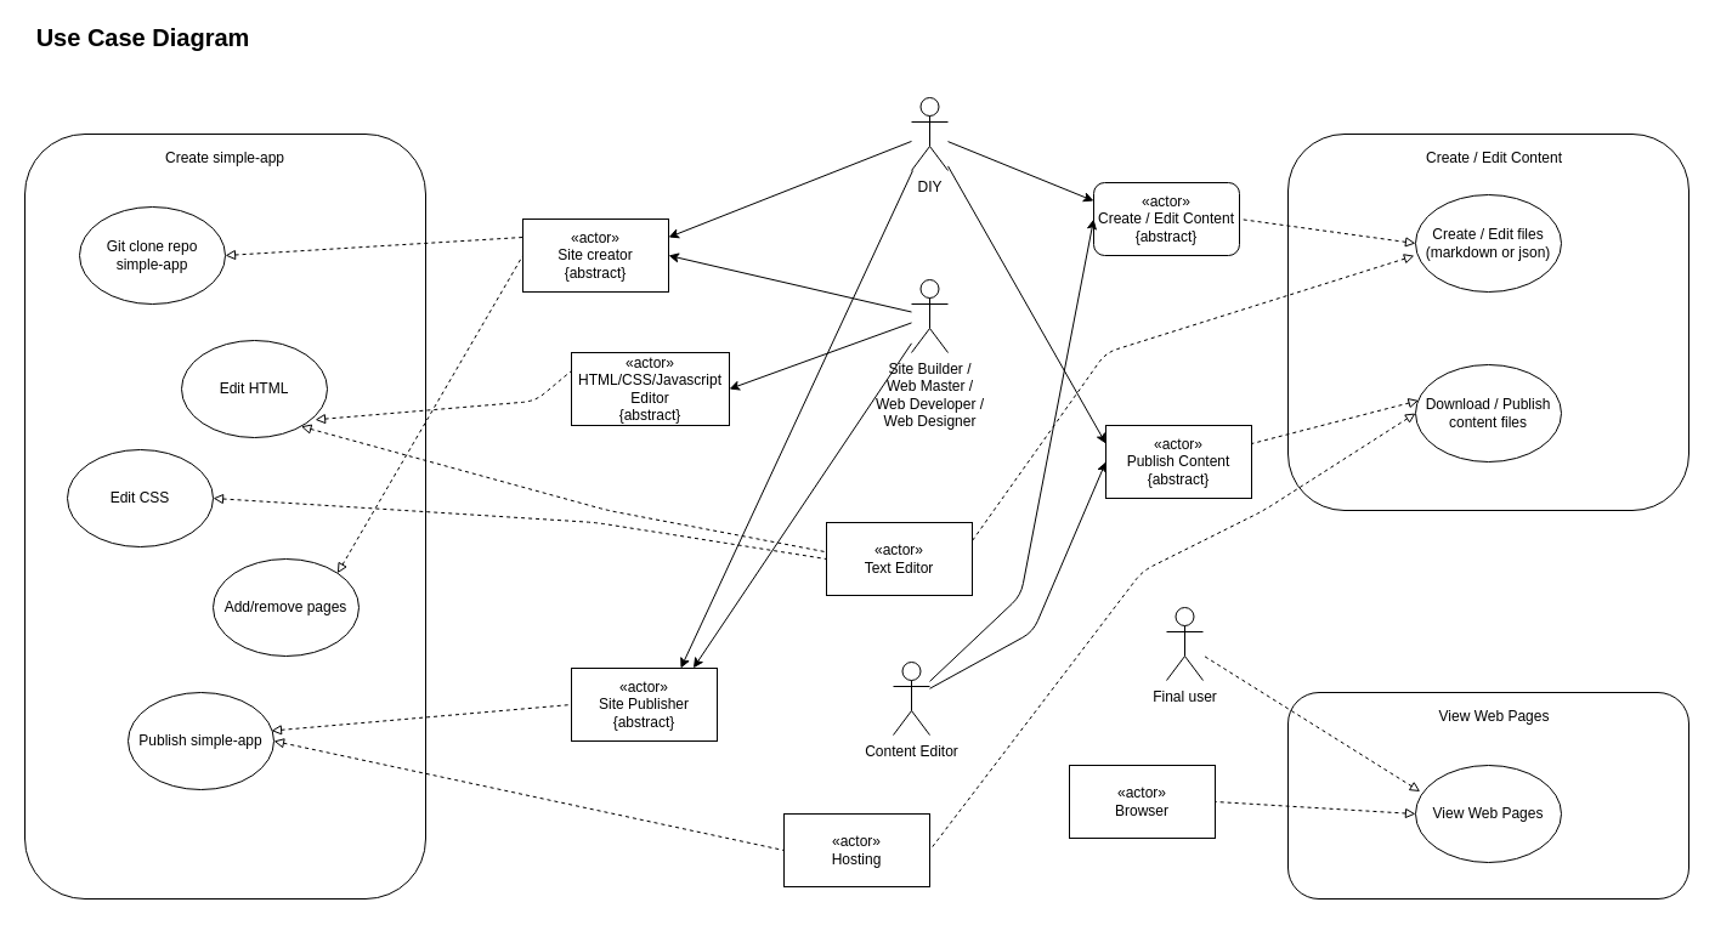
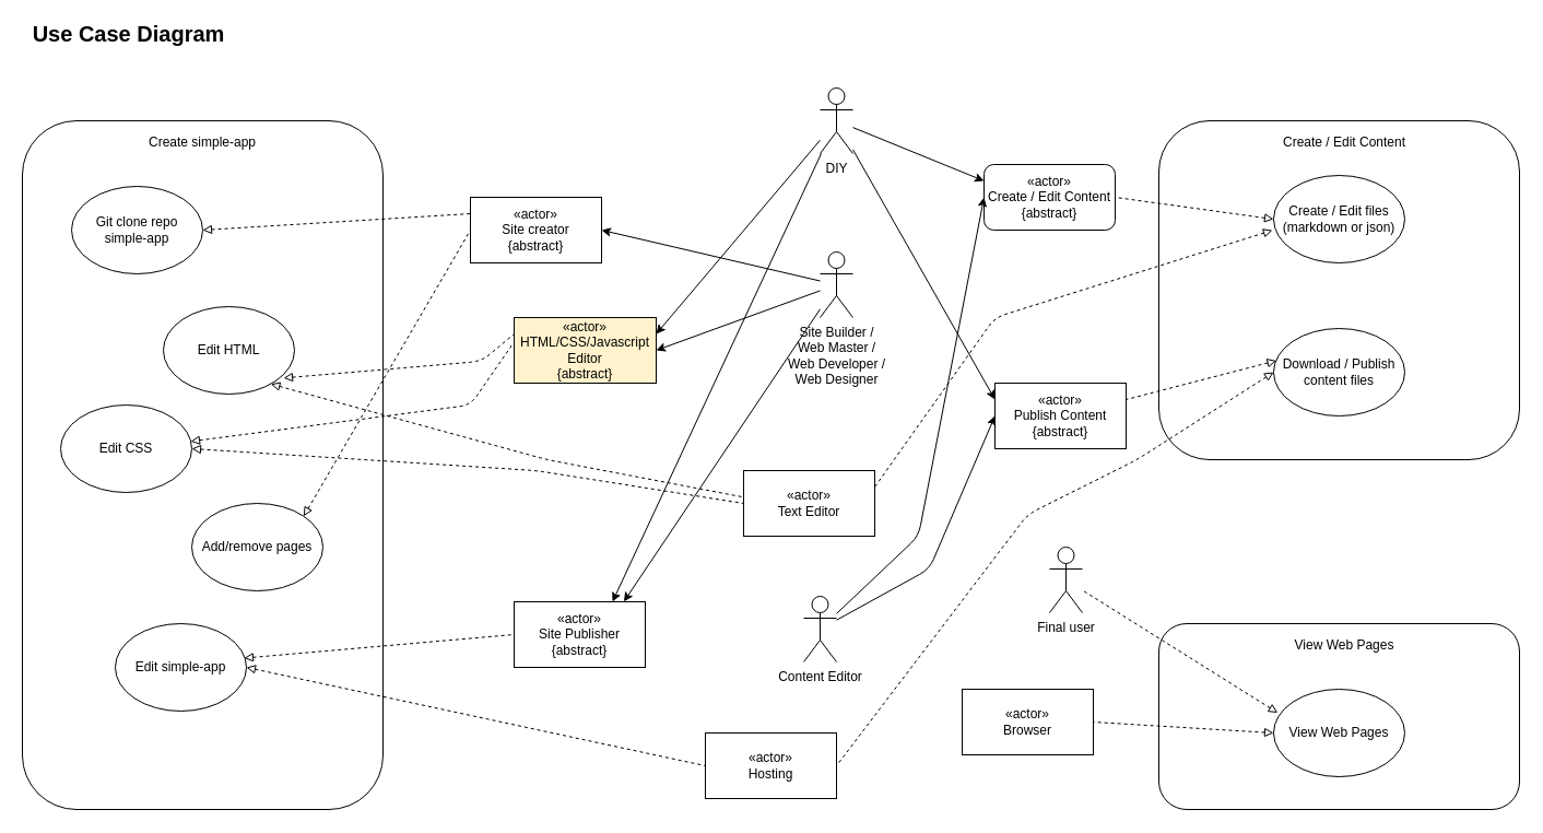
  <mxCell id="0" />
  <mxCell id="1" parent="0" />
  <mxCell id="2" value="" style="rounded=1;whiteSpace=wrap;html=1;" vertex="1" parent="1"><mxGeometry x="1060" y="110" width="330" height="310" as="geometry" /></mxCell>
  <mxCell id="3" value="DIY" style="shape=umlActor;verticalLabelPosition=bottom;labelBackgroundColor=#ffffff;verticalAlign=top;html=1;outlineConnect=0;" vertex="1" parent="1"><mxGeometry x="750" y="80" width="30" height="60" as="geometry" /></mxCell>
  <mxCell id="4" value="«actor»&lt;br&gt;Site creator&lt;br&gt;{abstract}" style="rounded=0;whiteSpace=wrap;html=1;" vertex="1" parent="1"><mxGeometry x="430" y="180" width="120" height="60" as="geometry" /></mxCell>
  <mxCell id="5" value="«actor»&lt;br&gt;Create / Edit Content&lt;br&gt;{abstract}" style="whiteSpace=wrap;html=1;rounded=1;" vertex="1" parent="1"><mxGeometry x="900" y="150" width="120" height="60" as="geometry" /></mxCell>
  <mxCell id="6" value="«actor»&lt;br&gt;Publish Content&lt;br&gt;{abstract}" style="rounded=0;whiteSpace=wrap;html=1;" vertex="1" parent="1"><mxGeometry x="910" y="350" width="120" height="60" as="geometry" /></mxCell>
  <mxCell id="7" value="«actor»&lt;br&gt;Hosting" style="rounded=0;whiteSpace=wrap;html=1;" vertex="1" parent="1"><mxGeometry x="645" y="670" width="120" height="60" as="geometry" /></mxCell>
  <mxCell id="8" value="" style="rounded=1;whiteSpace=wrap;html=1;" vertex="1" parent="1"><mxGeometry x="20" y="110" width="330" height="630" as="geometry" /></mxCell>
  <mxCell id="9" value="Create simple-app" style="text;html=1;strokeColor=none;fillColor=none;align=center;verticalAlign=middle;whiteSpace=wrap;rounded=0;" vertex="1" parent="1"><mxGeometry x="95" y="120" width="180" height="20" as="geometry" /></mxCell>
- <mxCell id="10" value="«actor»&lt;br&gt;HTML/CSS/Javascript&lt;br&gt;Editor&lt;br&gt;{abstract}" style="rounded=0;whiteSpace=wrap;html=1;" vertex="1" parent="1"><mxGeometry x="470" y="290" width="130" height="60" as="geometry" /></mxCell>
+ <mxCell id="10" value="«actor»&lt;br&gt;HTML/CSS/Javascript&lt;br&gt;Editor&lt;br&gt;{abstract}" style="rounded=0;whiteSpace=wrap;html=1;fillColor=#fff2cc;" vertex="1" parent="1"><mxGeometry x="470" y="290" width="130" height="60" as="geometry" /></mxCell>
  <mxCell id="11" value="Create / Edit Content" style="text;html=1;strokeColor=none;fillColor=none;align=center;verticalAlign=middle;whiteSpace=wrap;rounded=0;" vertex="1" parent="1"><mxGeometry x="1140" y="120" width="180" height="20" as="geometry" /></mxCell>
  <mxCell id="12" value="«actor»&lt;br&gt;Site Publisher&lt;br&gt;{abstract}" style="rounded=0;whiteSpace=wrap;html=1;" vertex="1" parent="1"><mxGeometry x="470" y="550" width="120" height="60" as="geometry" /></mxCell>
- <mxCell id="13" value="Publish simple-app" style="ellipse;whiteSpace=wrap;html=1;" vertex="1" parent="1"><mxGeometry x="105" y="570" width="120" height="80" as="geometry" /></mxCell>
- <mxCell id="15" value="" style="endArrow=classic;html=1;entryX=1;entryY=0.25;entryDx=0;entryDy=0;" edge="1" parent="1" source="3" target="4"><mxGeometry width="50" height="50" relative="1" as="geometry"><mxPoint x="730" y="745" as="sourcePoint" /><mxPoint x="380" y="730" as="targetPoint" /></mxGeometry></mxCell>
+ <mxCell id="13" value="Edit simple-app" style="ellipse;whiteSpace=wrap;html=1;" vertex="1" parent="1"><mxGeometry x="105" y="570" width="120" height="80" as="geometry" /></mxCell>
+ <mxCell id="14" value="" style="endArrow=classic;html=1;entryX=1;entryY=0.25;entryDx=0;entryDy=0;" edge="1" parent="1" source="3" target="10"><mxGeometry width="50" height="50" relative="1" as="geometry"><mxPoint x="590" y="690" as="sourcePoint" /><mxPoint x="640" y="640" as="targetPoint" /></mxGeometry></mxCell>
  <mxCell id="16" value="" style="endArrow=classic;html=1;entryX=0;entryY=0.25;entryDx=0;entryDy=0;" edge="1" parent="1" source="3" target="6"><mxGeometry width="50" height="50" relative="1" as="geometry"><mxPoint x="735" y="179.318" as="sourcePoint" /><mxPoint x="640" y="365" as="targetPoint" /></mxGeometry></mxCell>
  <mxCell id="17" value="" style="endArrow=classic;html=1;entryX=0;entryY=0.25;entryDx=0;entryDy=0;" edge="1" parent="1" source="3" target="5"><mxGeometry width="50" height="50" relative="1" as="geometry"><mxPoint x="745" y="189.318" as="sourcePoint" /><mxPoint x="650" y="375" as="targetPoint" /></mxGeometry></mxCell>
  <mxCell id="18" value="" style="endArrow=classic;html=1;entryX=0.75;entryY=0;entryDx=0;entryDy=0;" edge="1" parent="1" source="3" target="12"><mxGeometry width="50" height="50" relative="1" as="geometry"><mxPoint x="765" y="171.964" as="sourcePoint" /><mxPoint x="890" y="355" as="targetPoint" /></mxGeometry></mxCell>
  <mxCell id="19" value="Site Builder /&lt;br&gt;Web Master /&lt;br&gt;Web Developer /&lt;br&gt;Web Designer" style="shape=umlActor;verticalLabelPosition=bottom;labelBackgroundColor=#ffffff;verticalAlign=top;html=1;outlineConnect=0;" vertex="1" parent="1"><mxGeometry x="750" y="230" width="30" height="60" as="geometry" /></mxCell>
  <mxCell id="20" value="Content Editor" style="shape=umlActor;verticalLabelPosition=bottom;labelBackgroundColor=#ffffff;verticalAlign=top;html=1;outlineConnect=0;" vertex="1" parent="1"><mxGeometry x="735" y="545" width="30" height="60" as="geometry" /></mxCell>
  <mxCell id="21" value="" style="endArrow=classic;html=1;entryX=1;entryY=0.5;entryDx=0;entryDy=0;" edge="1" parent="1" source="19" target="4"><mxGeometry width="50" height="50" relative="1" as="geometry"><mxPoint x="733.947" y="110" as="sourcePoint" /><mxPoint x="640" y="365" as="targetPoint" /></mxGeometry></mxCell>
  <mxCell id="22" value="" style="endArrow=classic;html=1;entryX=1;entryY=0.5;entryDx=0;entryDy=0;" edge="1" parent="1" source="19" target="10"><mxGeometry width="50" height="50" relative="1" as="geometry"><mxPoint x="740" y="270" as="sourcePoint" /><mxPoint x="640" y="260" as="targetPoint" /></mxGeometry></mxCell>
  <mxCell id="23" value="" style="endArrow=classic;html=1;entryX=0.837;entryY=-0.003;entryDx=0;entryDy=0;entryPerimeter=0;" edge="1" parent="1" source="19" target="12"><mxGeometry width="50" height="50" relative="1" as="geometry"><mxPoint x="740" y="280" as="sourcePoint" /><mxPoint x="650" y="270" as="targetPoint" /></mxGeometry></mxCell>
  <mxCell id="24" value="" style="endArrow=classic;html=1;entryX=0;entryY=0.5;entryDx=0;entryDy=0;" edge="1" parent="1" source="20" target="6"><mxGeometry width="50" height="50" relative="1" as="geometry"><mxPoint x="730" y="387.42" as="sourcePoint" /><mxPoint x="639.4" y="371.84" as="targetPoint" /><Array as="points"><mxPoint x="850" y="520" /></Array></mxGeometry></mxCell>
  <mxCell id="25" value="" style="endArrow=classic;html=1;entryX=0;entryY=0.5;entryDx=0;entryDy=0;" edge="1" parent="1" source="20" target="5"><mxGeometry width="50" height="50" relative="1" as="geometry"><mxPoint x="770" y="420" as="sourcePoint" /><mxPoint x="890" y="370" as="targetPoint" /><Array as="points"><mxPoint x="840" y="490" /></Array></mxGeometry></mxCell>
  <mxCell id="26" value="" style="endArrow=none;dashed=1;html=1;entryX=0;entryY=0.5;entryDx=0;entryDy=0;exitX=1;exitY=0.5;exitDx=0;exitDy=0;endFill=0;startArrow=block;startFill=0;" edge="1" parent="1" source="13" target="7"><mxGeometry width="50" height="50" relative="1" as="geometry"><mxPoint x="650" y="560" as="sourcePoint" /><mxPoint x="700" y="510" as="targetPoint" /></mxGeometry></mxCell>
  <mxCell id="27" value="" style="endArrow=none;dashed=1;html=1;entryX=0;entryY=0.5;entryDx=0;entryDy=0;endFill=0;startArrow=block;startFill=0;exitX=0.983;exitY=0.394;exitDx=0;exitDy=0;exitPerimeter=0;" edge="1" parent="1" source="13" target="12"><mxGeometry width="50" height="50" relative="1" as="geometry"><mxPoint x="380" y="730" as="sourcePoint" /><mxPoint x="730" y="710" as="targetPoint" /></mxGeometry></mxCell>
  <mxCell id="28" value="Download / Publish content files" style="ellipse;whiteSpace=wrap;html=1;" vertex="1" parent="1"><mxGeometry x="1165" y="300" width="120" height="80" as="geometry" /></mxCell>
  <mxCell id="29" value="" style="endArrow=none;dashed=1;html=1;entryX=1;entryY=0.5;entryDx=0;entryDy=0;exitX=0;exitY=0.5;exitDx=0;exitDy=0;endFill=0;startArrow=block;startFill=0;" edge="1" parent="1" source="28" target="7"><mxGeometry width="50" height="50" relative="1" as="geometry"><mxPoint x="380" y="730" as="sourcePoint" /><mxPoint x="730" y="710" as="targetPoint" /><Array as="points"><mxPoint x="1040" y="420" /><mxPoint x="940" y="470" /></Array></mxGeometry></mxCell>
  <mxCell id="30" value="" style="endArrow=none;dashed=1;html=1;entryX=1;entryY=0.25;entryDx=0;entryDy=0;exitX=0.021;exitY=0.368;exitDx=0;exitDy=0;endFill=0;startArrow=block;startFill=0;exitPerimeter=0;" edge="1" parent="1" source="28" target="6"><mxGeometry width="50" height="50" relative="1" as="geometry"><mxPoint x="1190" y="730" as="sourcePoint" /><mxPoint x="850" y="710" as="targetPoint" /><Array as="points"><mxPoint x="1030" y="365" /></Array></mxGeometry></mxCell>
  <mxCell id="31" value="Create / Edit files&lt;br&gt;(markdown or json)" style="ellipse;whiteSpace=wrap;html=1;" vertex="1" parent="1"><mxGeometry x="1165" y="160" width="120" height="80" as="geometry" /></mxCell>
  <mxCell id="32" value="" style="endArrow=none;dashed=1;html=1;entryX=1;entryY=0.5;entryDx=0;entryDy=0;exitX=0;exitY=0.5;exitDx=0;exitDy=0;endFill=0;startArrow=block;startFill=0;" edge="1" parent="1" source="31" target="5"><mxGeometry width="50" height="50" relative="1" as="geometry"><mxPoint x="1192.52" y="719.44" as="sourcePoint" /><mxPoint x="1020" y="525" as="targetPoint" /></mxGeometry></mxCell>
  <mxCell id="33" value="" style="rounded=1;whiteSpace=wrap;html=1;" vertex="1" parent="1"><mxGeometry x="1060" y="570" width="330" height="170" as="geometry" /></mxCell>
  <mxCell id="34" value="View Web Pages" style="text;html=1;strokeColor=none;fillColor=none;align=center;verticalAlign=middle;whiteSpace=wrap;rounded=0;" vertex="1" parent="1"><mxGeometry x="1140" y="580" width="180" height="20" as="geometry" /></mxCell>
  <mxCell id="35" value="View Web Pages" style="ellipse;whiteSpace=wrap;html=1;" vertex="1" parent="1"><mxGeometry x="1165" y="630" width="120" height="80" as="geometry" /></mxCell>
  <mxCell id="36" value="Final user" style="shape=umlActor;verticalLabelPosition=bottom;labelBackgroundColor=#ffffff;verticalAlign=top;html=1;outlineConnect=0;" vertex="1" parent="1"><mxGeometry x="960" y="500" width="30" height="60" as="geometry" /></mxCell>
  <mxCell id="37" value="«actor»&lt;br&gt;Browser" style="rounded=0;whiteSpace=wrap;html=1;" vertex="1" parent="1"><mxGeometry x="880" y="630" width="120" height="60" as="geometry" /></mxCell>
  <mxCell id="38" value="" style="endArrow=none;dashed=1;html=1;exitX=0.031;exitY=0.269;exitDx=0;exitDy=0;endFill=0;startArrow=block;startFill=0;exitPerimeter=0;" edge="1" parent="1" source="35" target="36"><mxGeometry width="50" height="50" relative="1" as="geometry"><mxPoint x="380" y="730" as="sourcePoint" /><mxPoint x="655" y="710" as="targetPoint" /></mxGeometry></mxCell>
  <mxCell id="39" value="" style="endArrow=none;dashed=1;html=1;entryX=1;entryY=0.5;entryDx=0;entryDy=0;exitX=0;exitY=0.5;exitDx=0;exitDy=0;endFill=0;startArrow=block;startFill=0;" edge="1" parent="1" source="35" target="37"><mxGeometry width="50" height="50" relative="1" as="geometry"><mxPoint x="390" y="740" as="sourcePoint" /><mxPoint x="665" y="720" as="targetPoint" /></mxGeometry></mxCell>
  <mxCell id="40" value="«actor»&lt;br&gt;Text Editor" style="rounded=0;whiteSpace=wrap;html=1;" vertex="1" parent="1"><mxGeometry x="680" y="430" width="120" height="60" as="geometry" /></mxCell>
  <mxCell id="41" value="" style="endArrow=none;dashed=1;html=1;entryX=1;entryY=0.25;entryDx=0;entryDy=0;exitX=-0.009;exitY=0.627;exitDx=0;exitDy=0;endFill=0;startArrow=block;startFill=0;exitPerimeter=0;" edge="1" parent="1" source="31" target="40"><mxGeometry width="50" height="50" relative="1" as="geometry"><mxPoint x="1177.52" y="339.44" as="sourcePoint" /><mxPoint x="1040" y="365" as="targetPoint" /><Array as="points"><mxPoint x="910" y="290" /></Array></mxGeometry></mxCell>
  <mxCell id="42" value="Git clone repo&lt;br&gt;simple-app" style="ellipse;whiteSpace=wrap;html=1;" vertex="1" parent="1"><mxGeometry x="65" y="170" width="120" height="80" as="geometry" /></mxCell>
  <mxCell id="43" value="" style="endArrow=none;dashed=1;html=1;entryX=0;entryY=0.25;entryDx=0;entryDy=0;endFill=0;startArrow=block;startFill=0;exitX=1;exitY=0.5;exitDx=0;exitDy=0;" edge="1" parent="1" source="42" target="4"><mxGeometry width="50" height="50" relative="1" as="geometry"><mxPoint x="377.96" y="721.52" as="sourcePoint" /><mxPoint x="550" y="600" as="targetPoint" /></mxGeometry></mxCell>
  <mxCell id="44" value="Edit HTML" style="ellipse;whiteSpace=wrap;html=1;" vertex="1" parent="1"><mxGeometry x="149" y="280" width="120" height="80" as="geometry" /></mxCell>
  <mxCell id="45" value="Edit CSS" style="ellipse;whiteSpace=wrap;html=1;" vertex="1" parent="1"><mxGeometry x="55" y="370" width="120" height="80" as="geometry" /></mxCell>
  <mxCell id="46" value="Add/remove pages" style="ellipse;whiteSpace=wrap;html=1;" vertex="1" parent="1"><mxGeometry x="175" y="460" width="120" height="80" as="geometry" /></mxCell>
  <mxCell id="47" value="" style="endArrow=none;dashed=1;html=1;entryX=0;entryY=0.5;entryDx=0;entryDy=0;endFill=0;startArrow=block;startFill=0;exitX=1;exitY=0.5;exitDx=0;exitDy=0;" edge="1" parent="1" source="45" target="40"><mxGeometry width="50" height="50" relative="1" as="geometry"><mxPoint x="377.96" y="721.52" as="sourcePoint" /><mxPoint x="550" y="600" as="targetPoint" /><Array as="points"><mxPoint x="490" y="430" /></Array></mxGeometry></mxCell>
  <mxCell id="48" value="" style="endArrow=none;dashed=1;html=1;entryX=0.001;entryY=0.405;entryDx=0;entryDy=0;endFill=0;startArrow=block;startFill=0;exitX=0.82;exitY=0.885;exitDx=0;exitDy=0;entryPerimeter=0;exitPerimeter=0;" edge="1" parent="1" source="44" target="40"><mxGeometry width="50" height="50" relative="1" as="geometry"><mxPoint x="330" y="360" as="sourcePoint" /><mxPoint x="720" y="450" as="targetPoint" /><Array as="points"><mxPoint x="500" y="420" /></Array></mxGeometry></mxCell>
  <mxCell id="49" value="" style="endArrow=none;dashed=1;html=1;entryX=0;entryY=0.25;entryDx=0;entryDy=0;endFill=0;startArrow=block;startFill=0;exitX=0.917;exitY=0.816;exitDx=0;exitDy=0;exitPerimeter=0;" edge="1" parent="1" source="44" target="10"><mxGeometry width="50" height="50" relative="1" as="geometry"><mxPoint x="408.4" y="320.8" as="sourcePoint" /><mxPoint x="720.12" y="444.3" as="targetPoint" /><Array as="points"><mxPoint x="440" y="330" /></Array></mxGeometry></mxCell>
+ <mxCell id="50" value="" style="endArrow=none;dashed=1;html=1;entryX=-0.005;entryY=0.387;entryDx=0;entryDy=0;endFill=0;startArrow=block;startFill=0;exitX=0.992;exitY=0.416;exitDx=0;exitDy=0;exitPerimeter=0;entryPerimeter=0;" edge="1" parent="1" source="45" target="10"><mxGeometry width="50" height="50" relative="1" as="geometry"><mxPoint x="418.36" y="310" as="sourcePoint" /><mxPoint x="520" y="365" as="targetPoint" /><Array as="points"><mxPoint x="430" y="370" /></Array></mxGeometry></mxCell>
  <mxCell id="51" value="" style="endArrow=none;dashed=1;html=1;entryX=0;entryY=0.5;entryDx=0;entryDy=0;endFill=0;startArrow=block;startFill=0;exitX=1;exitY=0;exitDx=0;exitDy=0;" edge="1" parent="1" source="46" target="4"><mxGeometry width="50" height="50" relative="1" as="geometry"><mxPoint x="360" y="200" as="sourcePoint" /><mxPoint x="520" y="245" as="targetPoint" /></mxGeometry></mxCell>
  <mxCell id="52" value="&lt;b&gt;&lt;font style=&quot;font-size: 20px&quot;&gt;Use Case Diagram&lt;/font&gt;&lt;/b&gt;" style="text;html=1;strokeColor=none;fillColor=none;align=center;verticalAlign=middle;whiteSpace=wrap;rounded=0;" vertex="1" parent="1"><mxGeometry x="25" y="20" width="185" height="20" as="geometry" /></mxCell>
